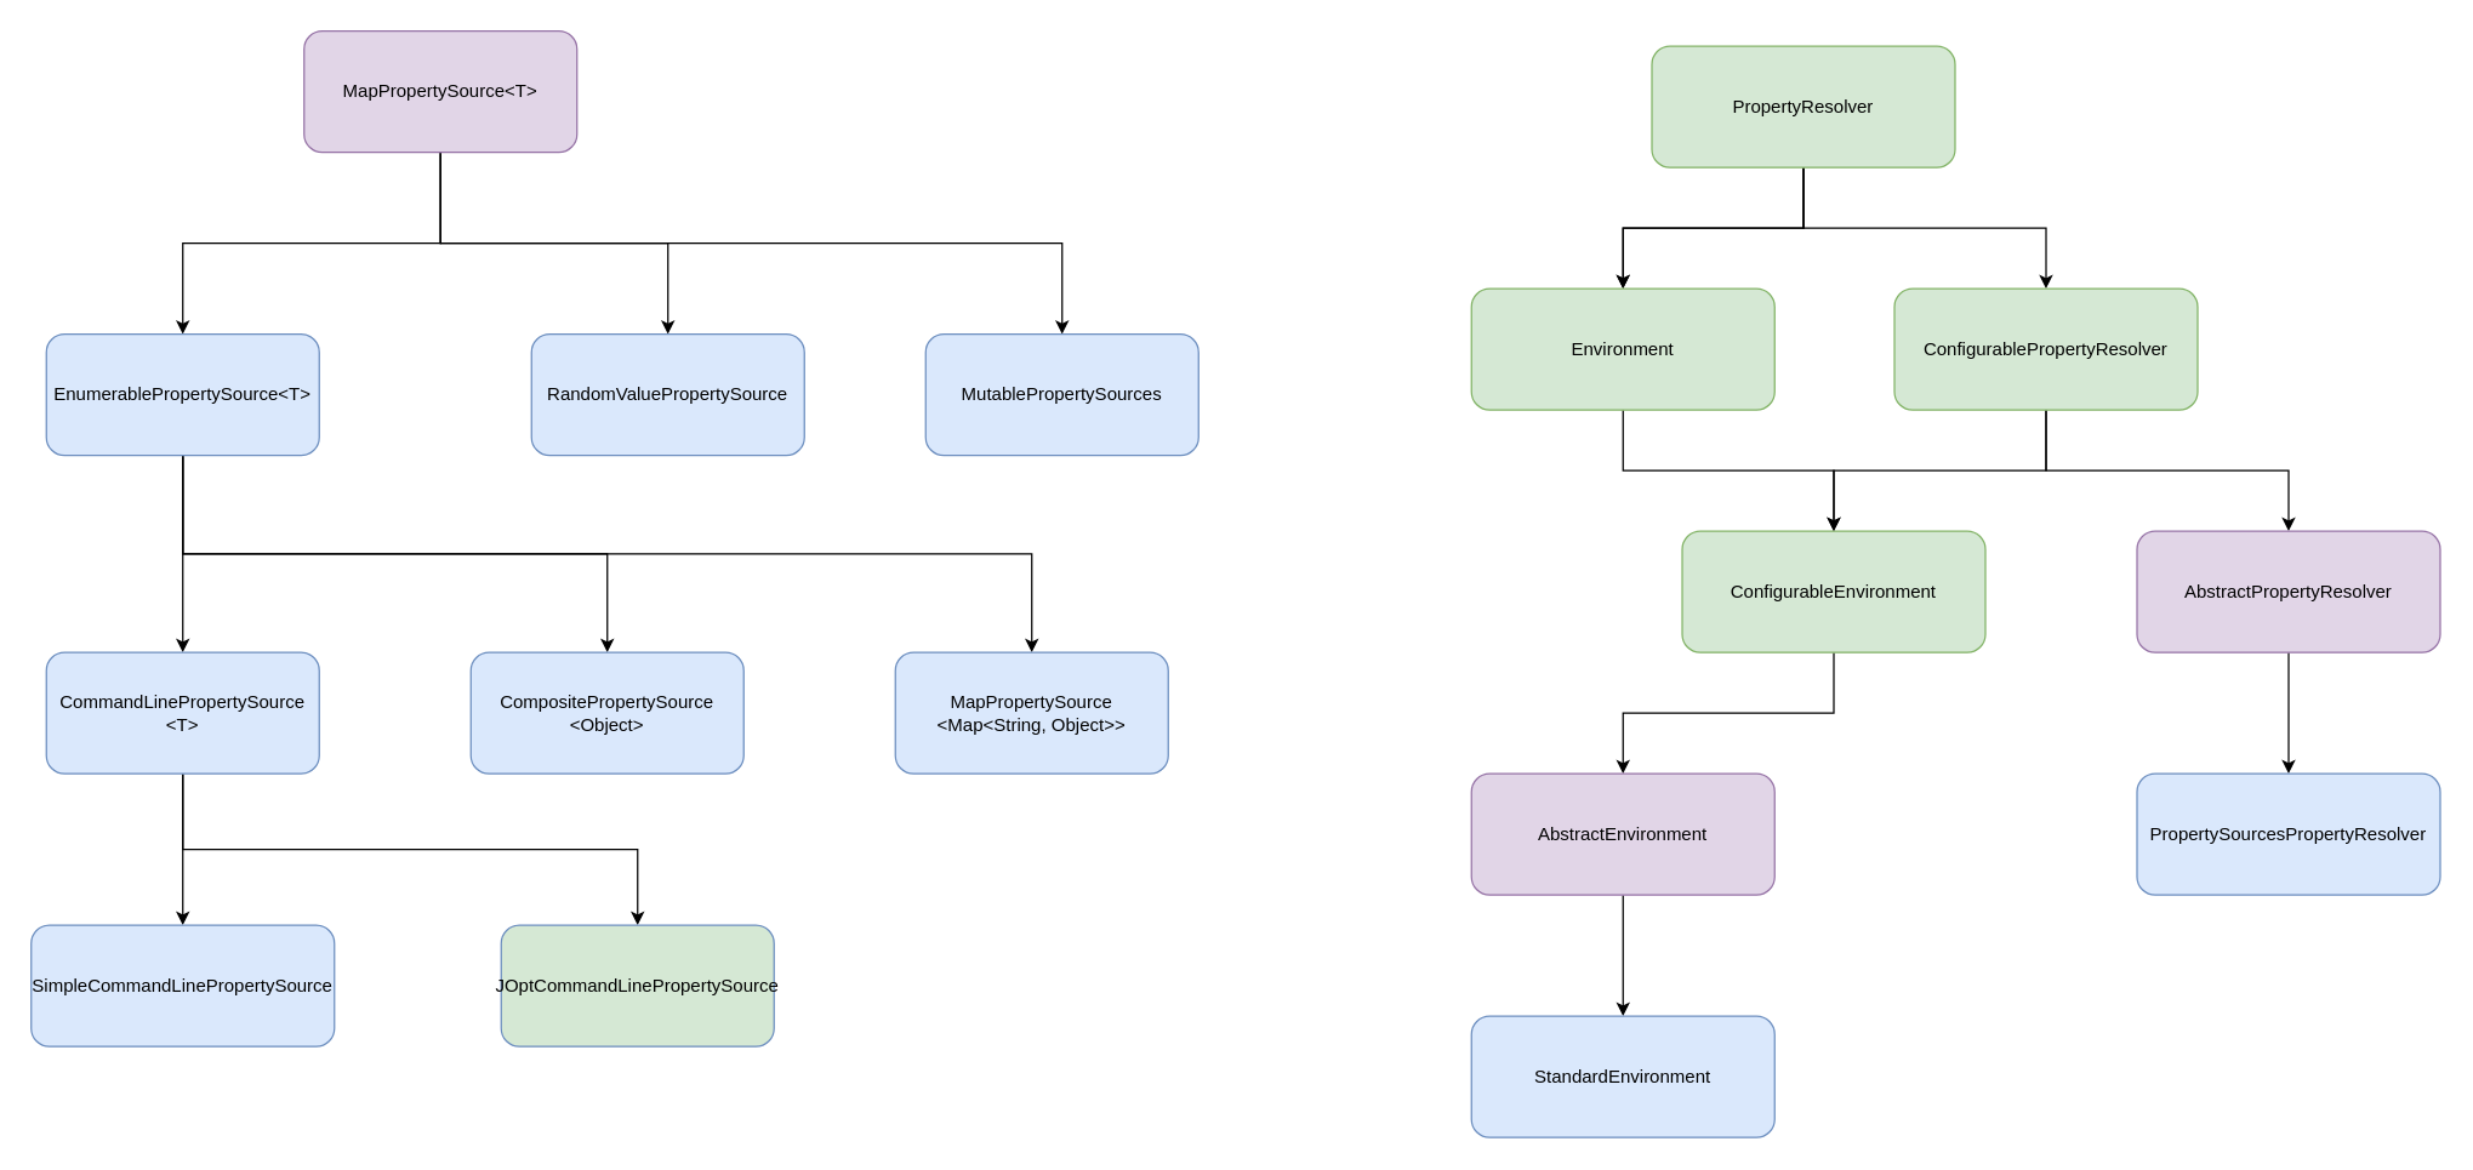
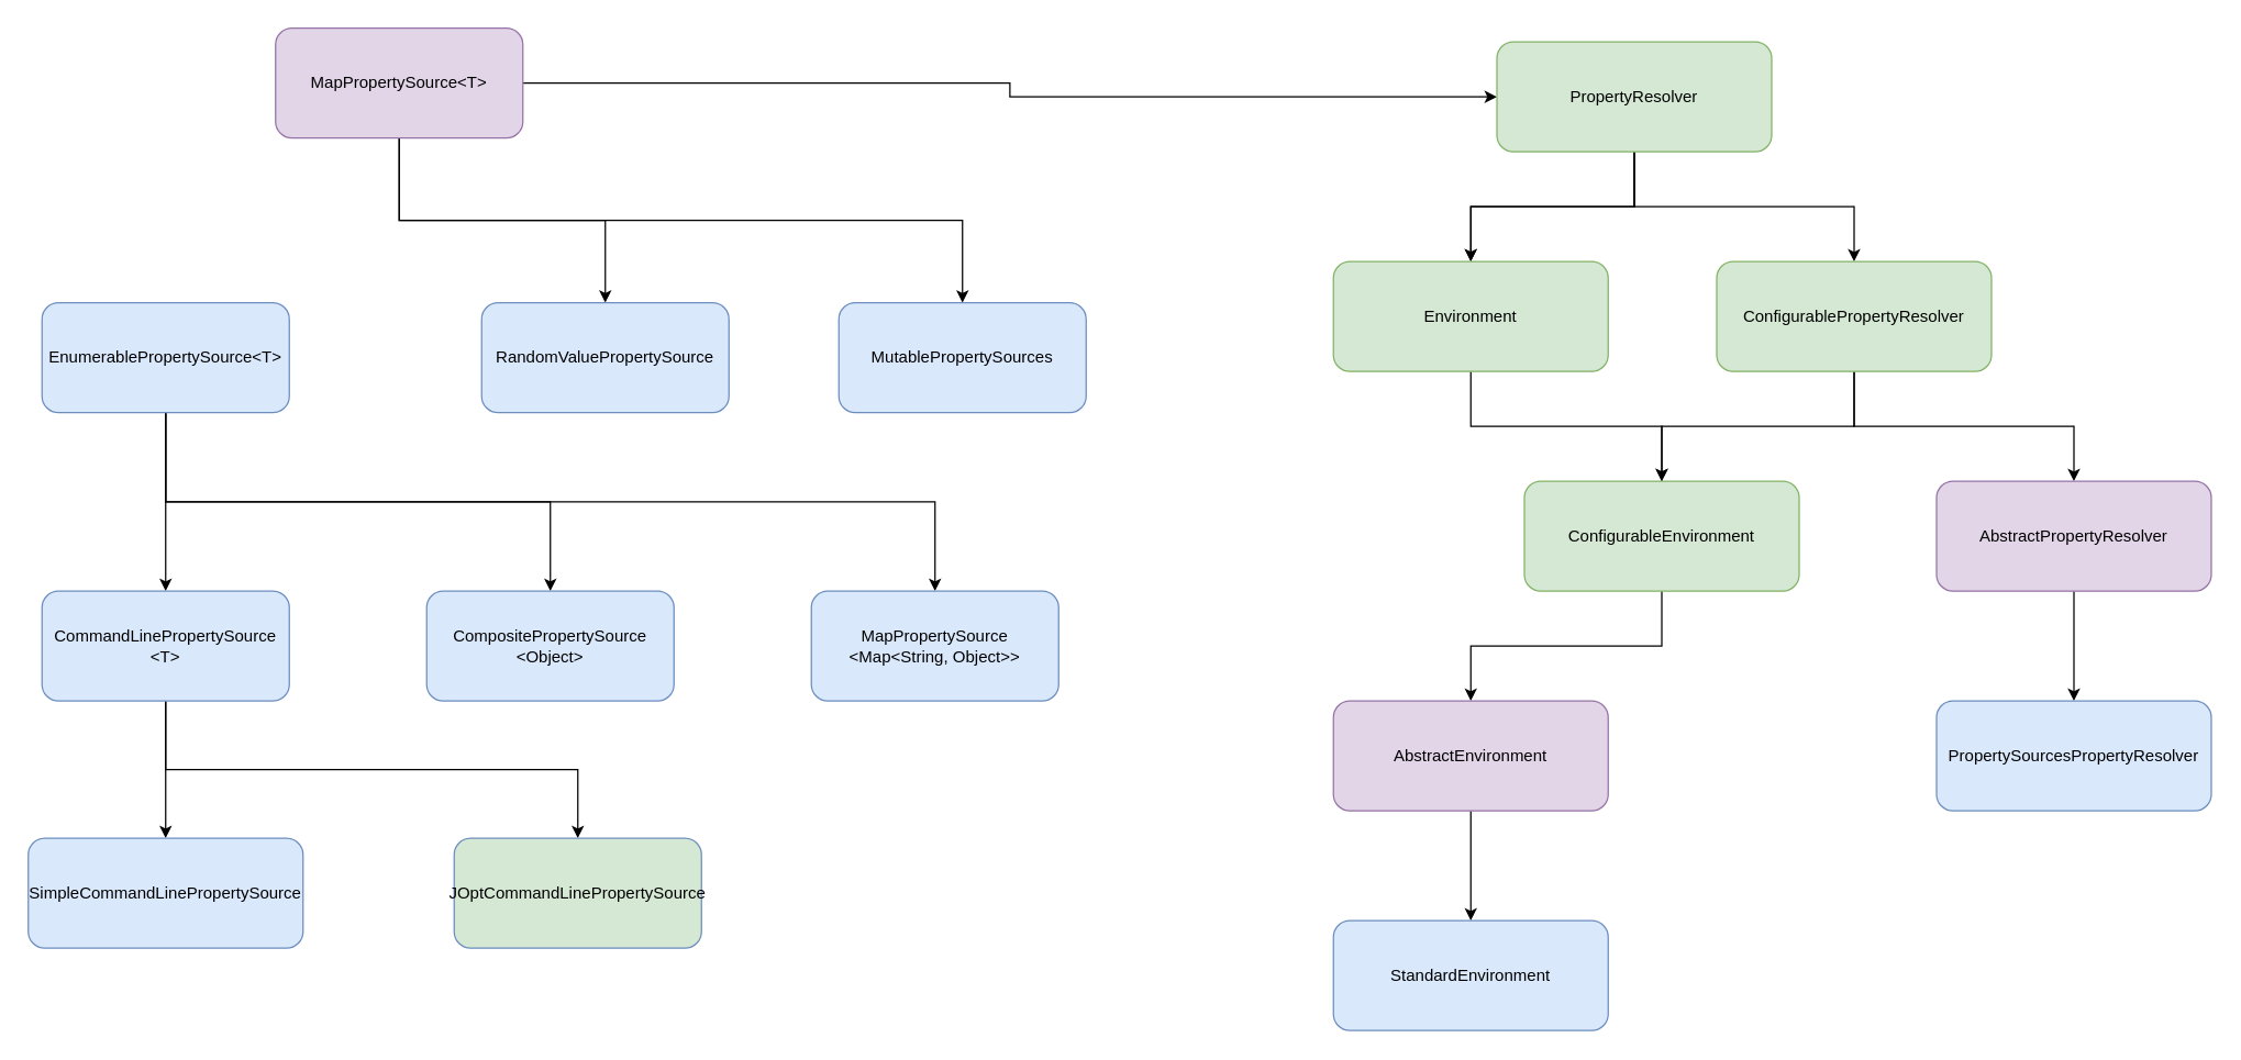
  <mxCell id="0" />
  <mxCell id="1" parent="0" />
- <mxCell id="2" value="" style="edgeStyle=orthogonalEdgeStyle;rounded=0;orthogonalLoop=1;jettySize=auto;html=1;" edge="1" parent="1" source="5" target="9"><mxGeometry relative="1" as="geometry" /></mxCell>
+ <mxCell id="2" value="" style="edgeStyle=orthogonalEdgeStyle;rounded=0;orthogonalLoop=1;jettySize=auto;html=1;" edge="1" parent="1" source="5" target="21"><mxGeometry relative="1" as="geometry" /></mxCell>
  <mxCell id="3" style="edgeStyle=orthogonalEdgeStyle;rounded=0;orthogonalLoop=1;jettySize=auto;html=1;exitX=0.5;exitY=1;exitDx=0;exitDy=0;entryX=0.5;entryY=0;entryDx=0;entryDy=0;" edge="1" parent="1" source="5" target="17"><mxGeometry relative="1" as="geometry" /></mxCell>
  <mxCell id="4" style="edgeStyle=orthogonalEdgeStyle;rounded=0;orthogonalLoop=1;jettySize=auto;html=1;exitX=0.5;exitY=1;exitDx=0;exitDy=0;entryX=0.5;entryY=0;entryDx=0;entryDy=0;" edge="1" parent="1" source="5" target="35"><mxGeometry relative="1" as="geometry" /></mxCell>
  <mxCell id="5" value="MapPropertySource&amp;lt;T&amp;gt;" style="rounded=1;whiteSpace=wrap;html=1;fillColor=#e1d5e7;strokeColor=#9673a6;" vertex="1" parent="1"><mxGeometry x="200" y="20" width="180" height="80" as="geometry" /></mxCell>
  <mxCell id="6" style="edgeStyle=orthogonalEdgeStyle;rounded=0;orthogonalLoop=1;jettySize=auto;html=1;exitX=0.5;exitY=1;exitDx=0;exitDy=0;" edge="1" parent="1" source="9" target="10"><mxGeometry relative="1" as="geometry" /></mxCell>
  <mxCell id="7" style="edgeStyle=orthogonalEdgeStyle;rounded=0;orthogonalLoop=1;jettySize=auto;html=1;exitX=0.5;exitY=1;exitDx=0;exitDy=0;entryX=0.5;entryY=0;entryDx=0;entryDy=0;" edge="1" parent="1" source="9" target="14"><mxGeometry relative="1" as="geometry" /></mxCell>
  <mxCell id="8" style="edgeStyle=orthogonalEdgeStyle;rounded=0;orthogonalLoop=1;jettySize=auto;html=1;exitX=0.5;exitY=1;exitDx=0;exitDy=0;" edge="1" parent="1" source="9" target="13"><mxGeometry relative="1" as="geometry" /></mxCell>
  <mxCell id="9" value="EnumerablePropertySource&amp;lt;T&amp;gt;" style="rounded=1;whiteSpace=wrap;html=1;fillColor=#dae8fc;strokeColor=#6c8ebf;" vertex="1" parent="1"><mxGeometry x="30" y="220" width="180" height="80" as="geometry" /></mxCell>
  <mxCell id="10" value="MapPropertySource&lt;div&gt;&amp;lt;Map&amp;lt;String, Object&amp;gt;&amp;gt;&lt;/div&gt;" style="rounded=1;whiteSpace=wrap;html=1;fillColor=#dae8fc;strokeColor=#6c8ebf;" vertex="1" parent="1"><mxGeometry x="590" y="430" width="180" height="80" as="geometry" /></mxCell>
  <mxCell id="11" style="edgeStyle=orthogonalEdgeStyle;rounded=0;orthogonalLoop=1;jettySize=auto;html=1;exitX=0.5;exitY=1;exitDx=0;exitDy=0;" edge="1" parent="1" source="13" target="16"><mxGeometry relative="1" as="geometry" /></mxCell>
  <mxCell id="12" style="edgeStyle=orthogonalEdgeStyle;rounded=0;orthogonalLoop=1;jettySize=auto;html=1;exitX=0.5;exitY=1;exitDx=0;exitDy=0;entryX=0.5;entryY=0;entryDx=0;entryDy=0;" edge="1" parent="1" source="13" target="15"><mxGeometry relative="1" as="geometry" /></mxCell>
  <mxCell id="13" value="CommandLinePropertySource&lt;div&gt;&amp;lt;T&amp;gt;&lt;/div&gt;" style="rounded=1;whiteSpace=wrap;html=1;fillColor=#dae8fc;strokeColor=#6c8ebf;" vertex="1" parent="1"><mxGeometry x="30" y="430" width="180" height="80" as="geometry" /></mxCell>
  <mxCell id="14" value="CompositePropertySource&lt;div&gt;&amp;lt;Object&amp;gt;&lt;/div&gt;" style="rounded=1;whiteSpace=wrap;html=1;fillColor=#dae8fc;strokeColor=#6c8ebf;" vertex="1" parent="1"><mxGeometry x="310" y="430" width="180" height="80" as="geometry" /></mxCell>
  <mxCell id="15" value="JOptCommandLinePropertySource" style="rounded=1;whiteSpace=wrap;html=1;fillColor=#d5e8d4;strokeColor=#6c8ebf;" vertex="1" parent="1"><mxGeometry x="330" y="610" width="180" height="80" as="geometry" /></mxCell>
  <mxCell id="16" value="SimpleCommandLinePropertySource" style="rounded=1;whiteSpace=wrap;html=1;fillColor=#dae8fc;strokeColor=#6c8ebf;" vertex="1" parent="1"><mxGeometry x="20" y="610" width="200" height="80" as="geometry" /></mxCell>
  <mxCell id="17" value="RandomValuePropertySource" style="rounded=1;whiteSpace=wrap;html=1;fillColor=#dae8fc;strokeColor=#6c8ebf;" vertex="1" parent="1"><mxGeometry x="350" y="220" width="180" height="80" as="geometry" /></mxCell>
  <mxCell id="18" value="" style="edgeStyle=orthogonalEdgeStyle;rounded=0;orthogonalLoop=1;jettySize=auto;html=1;" edge="1" parent="1" source="21" target="23"><mxGeometry relative="1" as="geometry" /></mxCell>
  <mxCell id="19" value="" style="edgeStyle=orthogonalEdgeStyle;rounded=0;orthogonalLoop=1;jettySize=auto;html=1;" edge="1" parent="1" source="21" target="23"><mxGeometry relative="1" as="geometry" /></mxCell>
  <mxCell id="20" style="edgeStyle=orthogonalEdgeStyle;rounded=0;orthogonalLoop=1;jettySize=auto;html=1;exitX=0.5;exitY=1;exitDx=0;exitDy=0;entryX=0.5;entryY=0;entryDx=0;entryDy=0;" edge="1" parent="1" source="21" target="31"><mxGeometry relative="1" as="geometry" /></mxCell>
  <mxCell id="21" value="PropertyResolver" style="rounded=1;whiteSpace=wrap;html=1;fillColor=#d5e8d4;strokeColor=#82b366;" vertex="1" parent="1"><mxGeometry x="1089" y="30" width="200" height="80" as="geometry" /></mxCell>
  <mxCell id="22" value="" style="edgeStyle=orthogonalEdgeStyle;rounded=0;orthogonalLoop=1;jettySize=auto;html=1;" edge="1" parent="1" source="23" target="25"><mxGeometry relative="1" as="geometry" /></mxCell>
  <mxCell id="23" value="Environment" style="rounded=1;whiteSpace=wrap;html=1;fillColor=#d5e8d4;strokeColor=#82b366;" vertex="1" parent="1"><mxGeometry x="970" y="190" width="200" height="80" as="geometry" /></mxCell>
  <mxCell id="24" value="" style="edgeStyle=orthogonalEdgeStyle;rounded=0;orthogonalLoop=1;jettySize=auto;html=1;" edge="1" parent="1" source="25" target="27"><mxGeometry relative="1" as="geometry" /></mxCell>
  <mxCell id="25" value="ConfigurableEnvironment" style="rounded=1;whiteSpace=wrap;html=1;fillColor=#d5e8d4;strokeColor=#82b366;" vertex="1" parent="1"><mxGeometry x="1109" y="350" width="200" height="80" as="geometry" /></mxCell>
  <mxCell id="26" value="" style="edgeStyle=orthogonalEdgeStyle;rounded=0;orthogonalLoop=1;jettySize=auto;html=1;" edge="1" parent="1" source="27" target="28"><mxGeometry relative="1" as="geometry" /></mxCell>
  <mxCell id="27" value="AbstractEnvironment" style="rounded=1;whiteSpace=wrap;html=1;fillColor=#e1d5e7;strokeColor=#9673a6;" vertex="1" parent="1"><mxGeometry x="970" y="510" width="200" height="80" as="geometry" /></mxCell>
  <mxCell id="28" value="StandardEnvironment" style="rounded=1;whiteSpace=wrap;html=1;fillColor=#dae8fc;strokeColor=#6c8ebf;" vertex="1" parent="1"><mxGeometry x="970" y="670" width="200" height="80" as="geometry" /></mxCell>
  <mxCell id="29" style="edgeStyle=orthogonalEdgeStyle;rounded=0;orthogonalLoop=1;jettySize=auto;html=1;exitX=0.5;exitY=1;exitDx=0;exitDy=0;entryX=0.5;entryY=0;entryDx=0;entryDy=0;" edge="1" parent="1" source="31" target="25"><mxGeometry relative="1" as="geometry" /></mxCell>
  <mxCell id="30" style="edgeStyle=orthogonalEdgeStyle;rounded=0;orthogonalLoop=1;jettySize=auto;html=1;exitX=0.5;exitY=1;exitDx=0;exitDy=0;entryX=0.5;entryY=0;entryDx=0;entryDy=0;" edge="1" parent="1" source="31" target="33"><mxGeometry relative="1" as="geometry" /></mxCell>
  <mxCell id="31" value="ConfigurablePropertyResolver" style="rounded=1;whiteSpace=wrap;html=1;fillColor=#d5e8d4;strokeColor=#82b366;" vertex="1" parent="1"><mxGeometry x="1249" y="190" width="200" height="80" as="geometry" /></mxCell>
  <mxCell id="32" value="" style="edgeStyle=orthogonalEdgeStyle;rounded=0;orthogonalLoop=1;jettySize=auto;html=1;" edge="1" parent="1" source="33" target="34"><mxGeometry relative="1" as="geometry" /></mxCell>
  <mxCell id="33" value="AbstractPropertyResolver" style="rounded=1;whiteSpace=wrap;html=1;fillColor=#e1d5e7;strokeColor=#9673a6;" vertex="1" parent="1"><mxGeometry x="1409" y="350" width="200" height="80" as="geometry" /></mxCell>
  <mxCell id="34" value="PropertySourcesPropertyResolver" style="rounded=1;whiteSpace=wrap;html=1;fillColor=#dae8fc;strokeColor=#6c8ebf;" vertex="1" parent="1"><mxGeometry x="1409" y="510" width="200" height="80" as="geometry" /></mxCell>
  <mxCell id="35" value="MutablePropertySources" style="rounded=1;whiteSpace=wrap;html=1;fillColor=#dae8fc;strokeColor=#6c8ebf;" vertex="1" parent="1"><mxGeometry x="610" y="220" width="180" height="80" as="geometry" /></mxCell>
